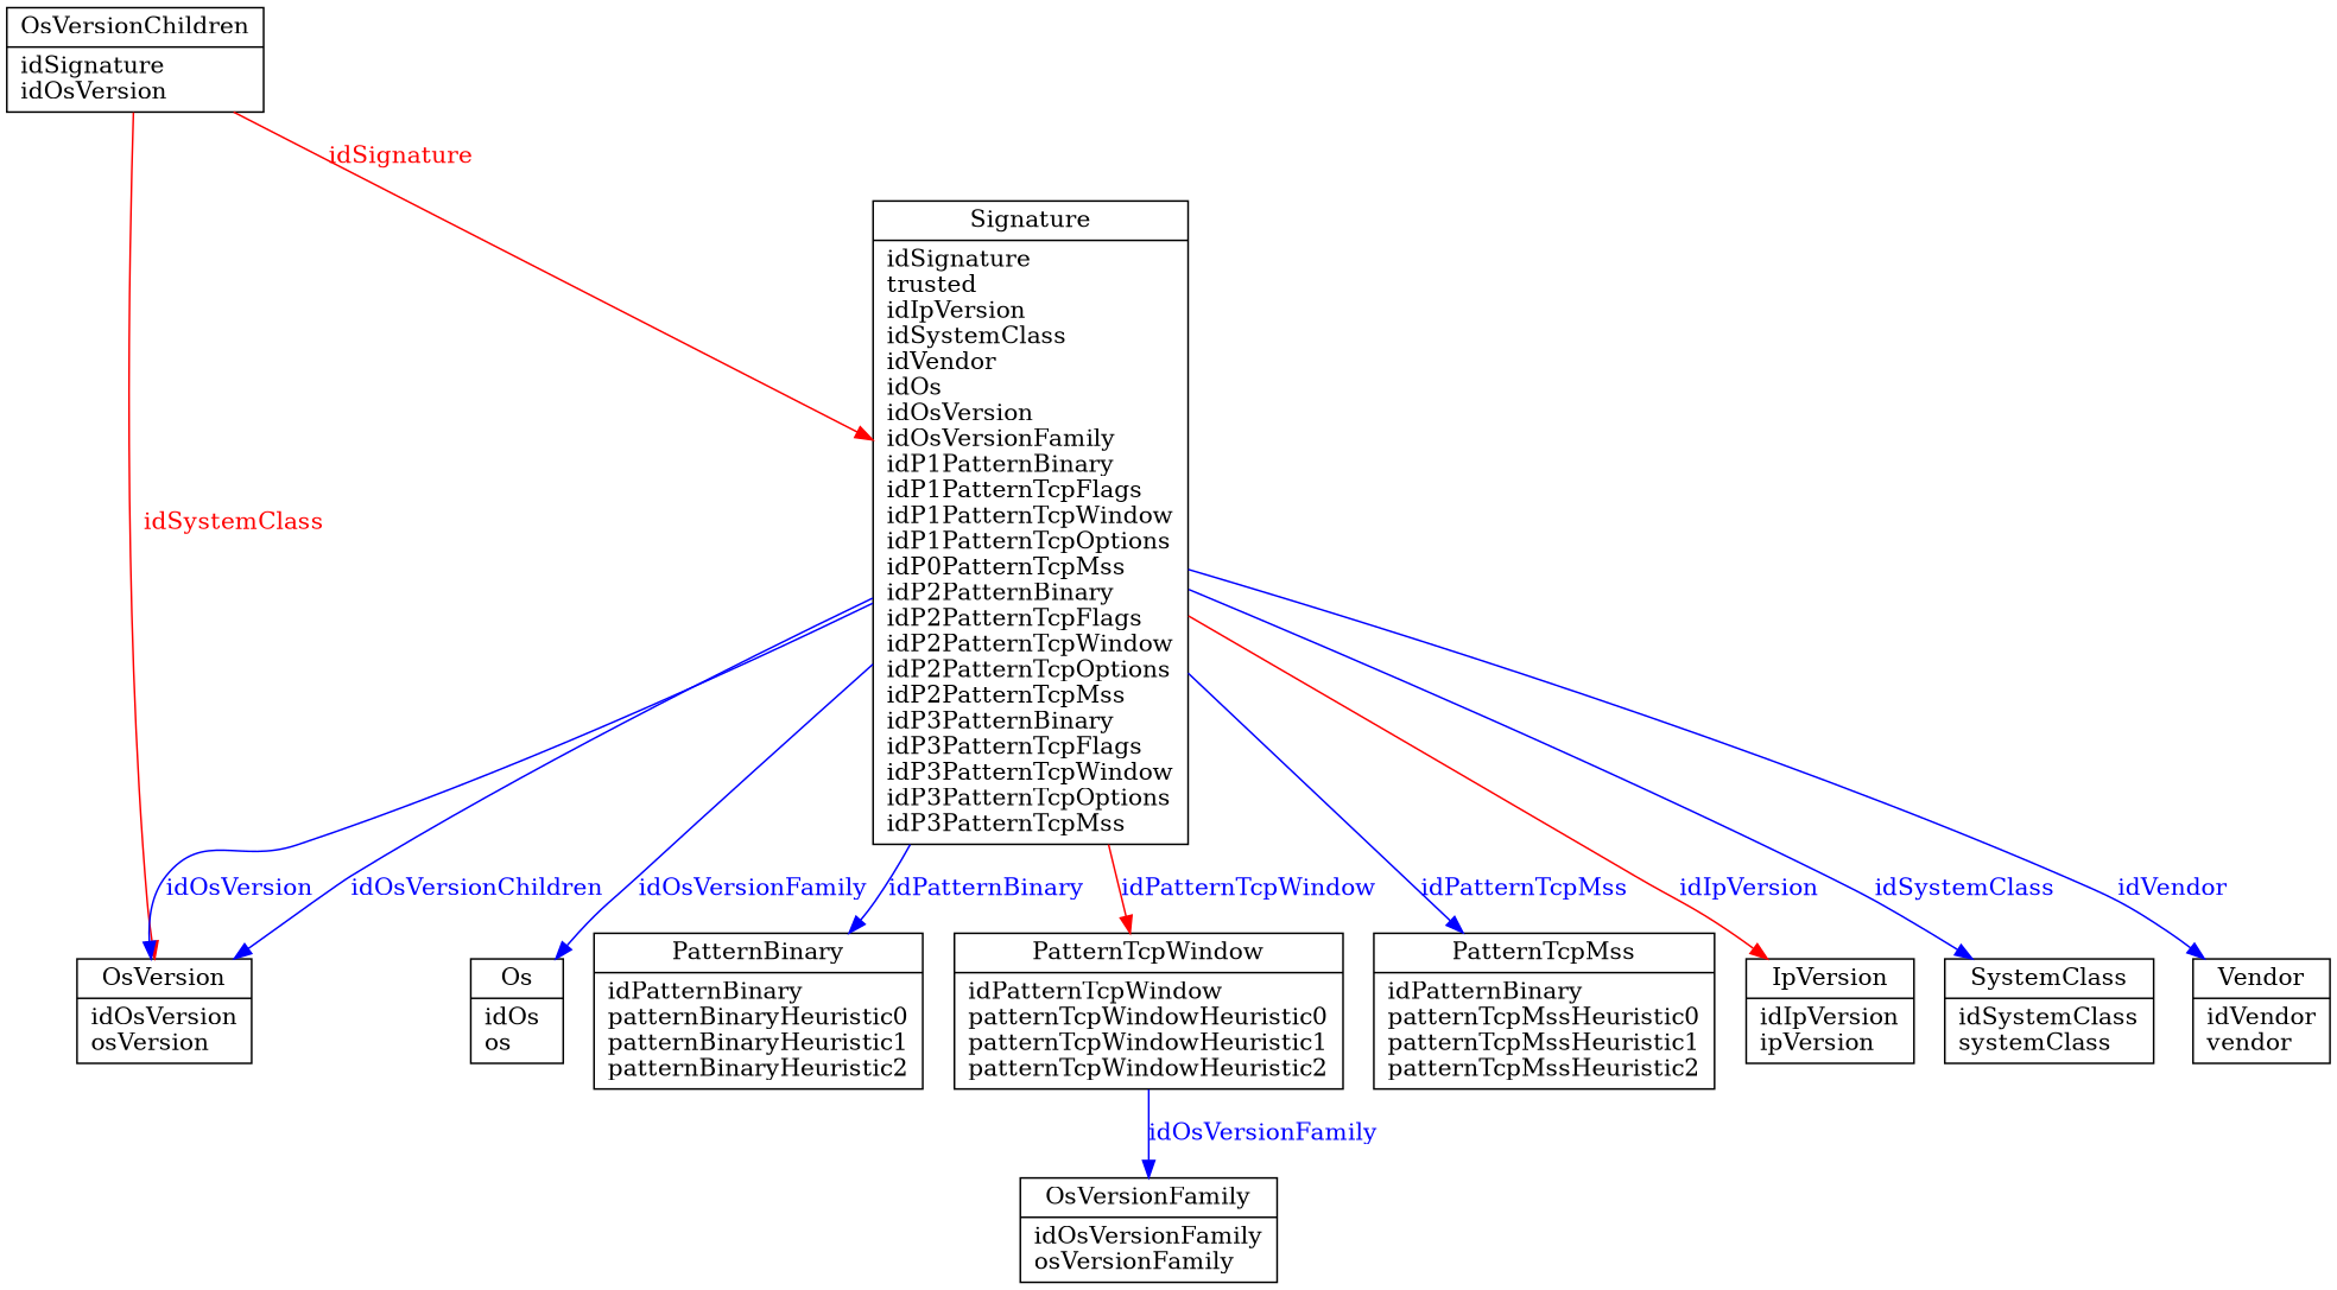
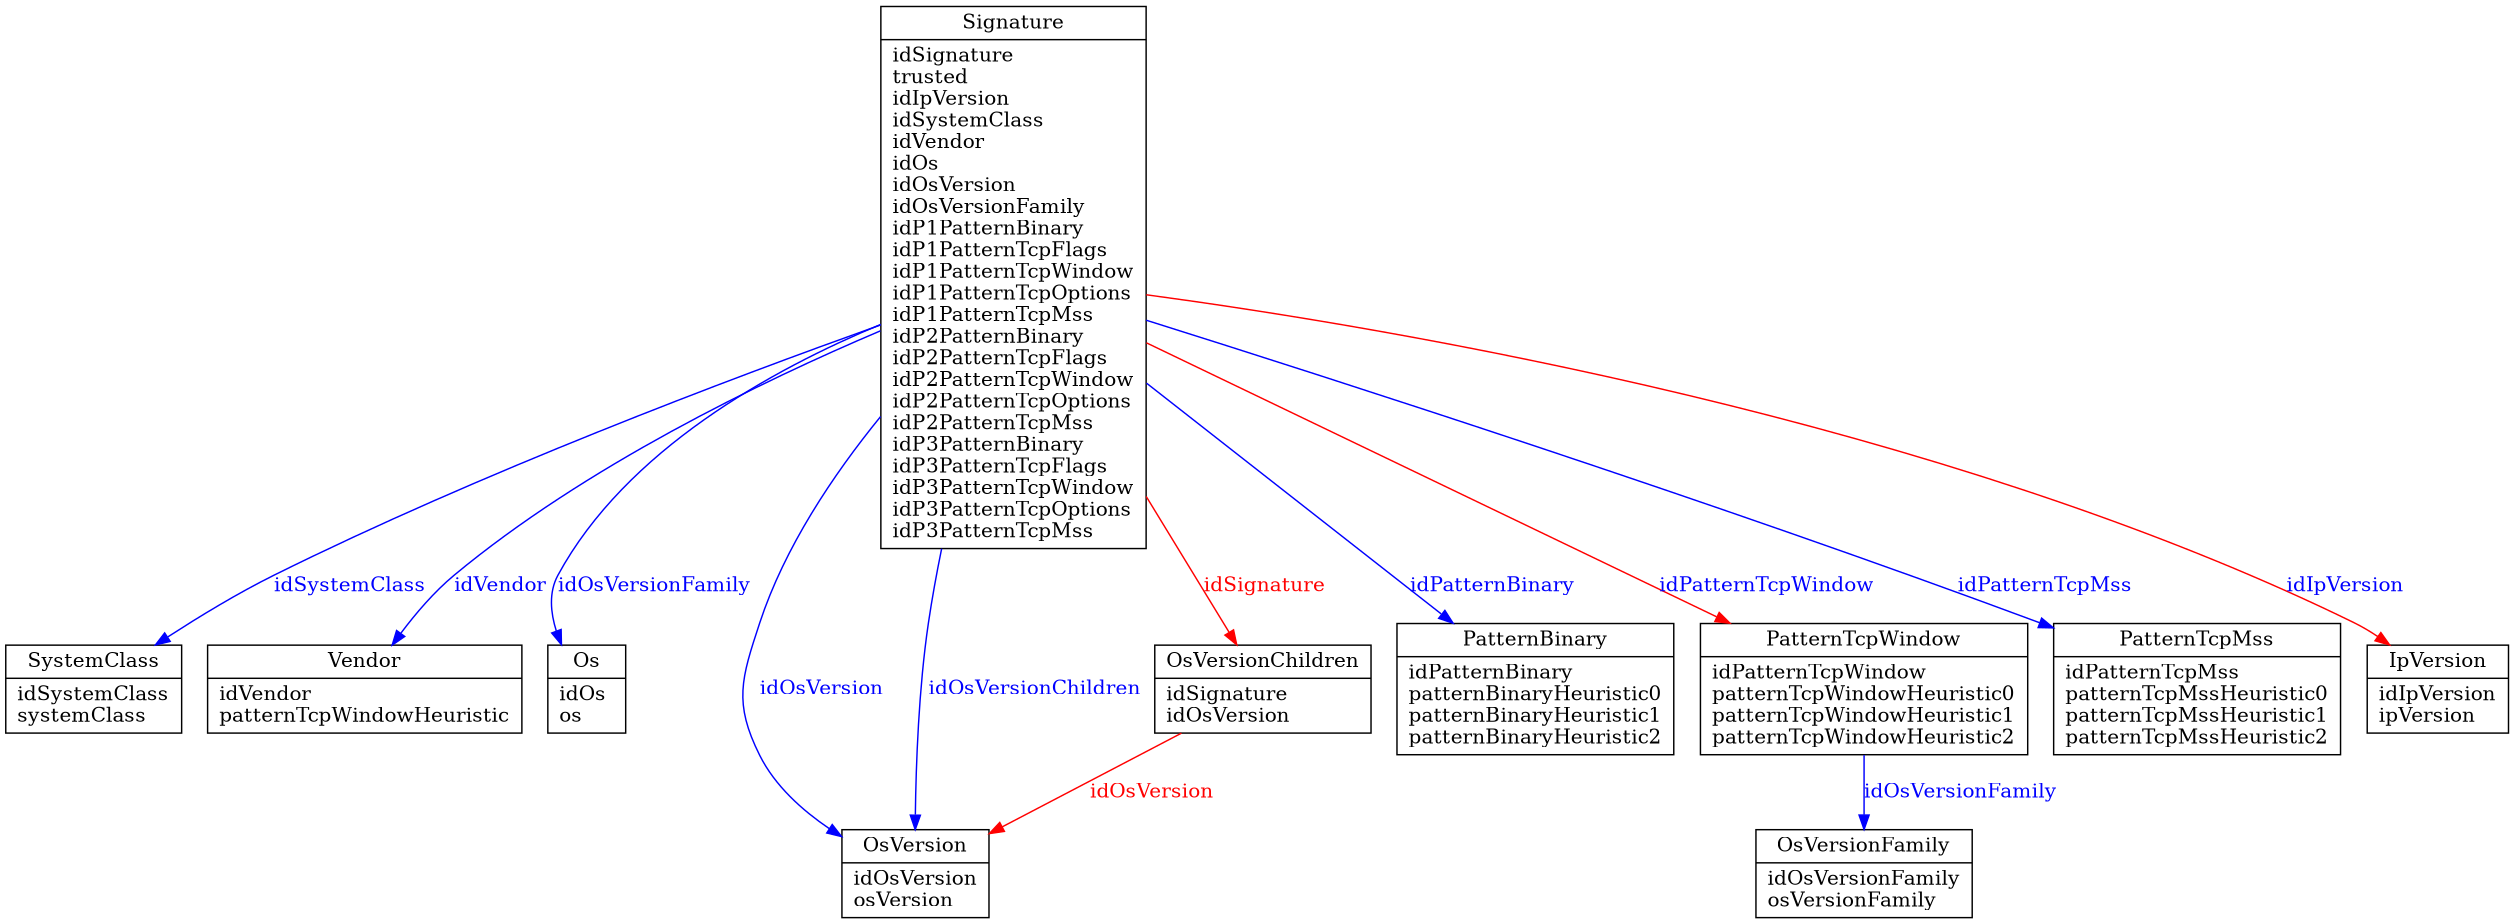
  digraph {
    node [shape=record]
    edge [color=blue fontcolor=blue]
    n1 [label="{SystemClass|idSystemClass\lsystemClass\l}"]
-   n2 [label="{Vendor|idVendor\lvendor\l}"]
+   n2 [label="{Vendor|idVendor\lpatternTcpWindowHeuristic\l}"]
    n3 [label="{Os|idOs\los\l}"]
    n4 [label="{OsVersion|idOsVersion\losVersion\l}"]
    n5 [label="{OsVersionFamily|idOsVersionFamily\losVersionFamily\l}"]
    n6 [label="{OsVersionChildren|idSignature\lidOsVersion\l}"]
-   n7 [label="{Signature|idSignature\ltrusted\lidIpVersion\lidSystemClass\lidVendor\lidOs\lidOsVersion\lidOsVersionFamily\lidP1PatternBinary\lidP1PatternTcpFlags\lidP1PatternTcpWindow\lidP1PatternTcpOptions\lidP0PatternTcpMss\lidP2PatternBinary\lidP2PatternTcpFlags\lidP2PatternTcpWindow\lidP2PatternTcpOptions\lidP2PatternTcpMss\lidP3PatternBinary\lidP3PatternTcpFlags\lidP3PatternTcpWindow\lidP3PatternTcpOptions\lidP3PatternTcpMss\l}"]
+   n7 [label="{Signature|idSignature\ltrusted\lidIpVersion\lidSystemClass\lidVendor\lidOs\lidOsVersion\lidOsVersionFamily\lidP1PatternBinary\lidP1PatternTcpFlags\lidP1PatternTcpWindow\lidP1PatternTcpOptions\lidP1PatternTcpMss\lidP2PatternBinary\lidP2PatternTcpFlags\lidP2PatternTcpWindow\lidP2PatternTcpOptions\lidP2PatternTcpMss\lidP3PatternBinary\lidP3PatternTcpFlags\lidP3PatternTcpWindow\lidP3PatternTcpOptions\lidP3PatternTcpMss\l}"]
    n8 [label="{PatternBinary|idPatternBinary\lpatternBinaryHeuristic0\lpatternBinaryHeuristic1\lpatternBinaryHeuristic2\l}"]
    n9 [label="{PatternTcpWindow|idPatternTcpWindow\lpatternTcpWindowHeuristic0\lpatternTcpWindowHeuristic1\lpatternTcpWindowHeuristic2\l}"]
-   n10 [label="{PatternTcpMss|idPatternBinary\lpatternTcpMssHeuristic0\lpatternTcpMssHeuristic1\lpatternTcpMssHeuristic2\l}"]
+   n10 [label="{PatternTcpMss|idPatternTcpMss\lpatternTcpMssHeuristic0\lpatternTcpMssHeuristic1\lpatternTcpMssHeuristic2\l}"]
    n11 [label="{IpVersion|idIpVersion\lipVersion\l}"]
-   n6 -> n4 [color=red fontcolor=red label=idSystemClass]
-   n6 -> n7 [color=red fontcolor=red label=idSignature]
+   n6 -> n4 [color=red fontcolor=red label=idOsVersion]
+   n7 -> n6 [color=red fontcolor=red label=idSignature]
    n7 -> n1 [label=idSystemClass]
    n7 -> n2 [label=idVendor]
    n7 -> n3 [label=idOsVersionFamily]
    n7 -> n4 [label=idOsVersion]
    n7 -> n4 [label=idOsVersionChildren]
    n7 -> n8 [label=idPatternBinary]
    n7 -> n9 [color=red label=idPatternTcpWindow]
    n7 -> n10 [label=idPatternTcpMss]
    n7 -> n11 [color=red label=idIpVersion]
    n9 -> n5 [label=idOsVersionFamily]
  }
